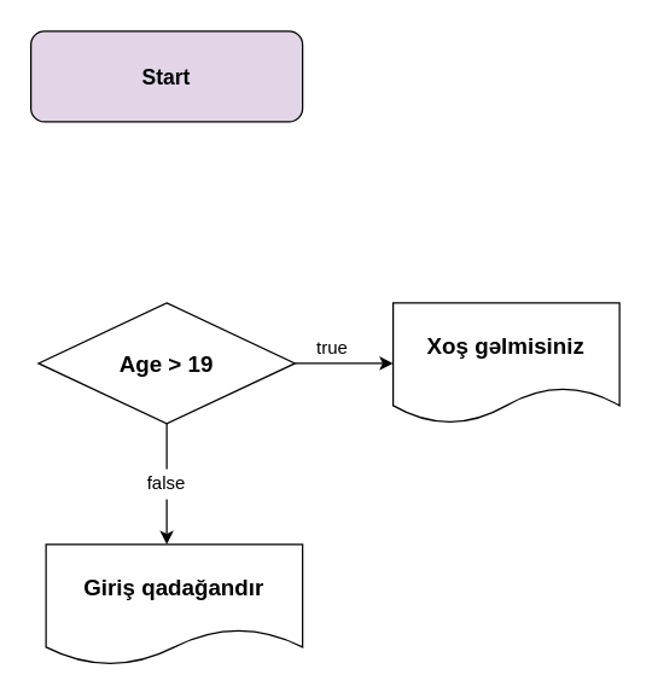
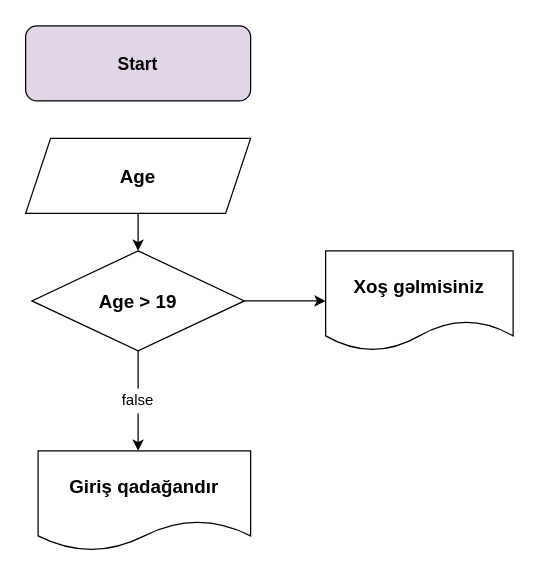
  <mxCell id="0" />
  <mxCell id="1" parent="0" />
  <mxCell id="2" value="&lt;font style=&quot;font-size: 14px&quot;&gt;&lt;b&gt;Start&lt;/b&gt;&lt;/font&gt;" style="rounded=1;whiteSpace=wrap;html=1;fontSize=15;fillColor=#e1d5e7;" vertex="1" parent="1"><mxGeometry x="20" y="20" width="180" height="60" as="geometry" /></mxCell>
+ <mxCell id="3" value="&lt;font style=&quot;font-size: 15px&quot;&gt;&lt;b&gt;Age&lt;/b&gt;&lt;/font&gt;" style="shape=parallelogram;perimeter=parallelogramPerimeter;whiteSpace=wrap;html=1;fixedSize=1;" vertex="1" parent="1"><mxGeometry x="20" y="110" width="180" height="60" as="geometry" /></mxCell>
  <mxCell id="4" value="&lt;font style=&quot;font-size: 15px&quot;&gt;&lt;b&gt;Age &amp;gt; 19&lt;/b&gt;&lt;/font&gt;" style="rhombus;whiteSpace=wrap;html=1;" vertex="1" parent="1"><mxGeometry x="25" y="200" width="170" height="80" as="geometry" /></mxCell>
+ <mxCell id="5" value="" style="endArrow=classic;html=1;exitX=0.5;exitY=1;exitDx=0;exitDy=0;entryX=0.5;entryY=0;entryDx=0;entryDy=0;" edge="1" parent="1" source="3" target="4"><mxGeometry width="50" height="50" relative="1" as="geometry"><mxPoint x="110" y="190" as="sourcePoint" /><mxPoint x="140" y="160" as="targetPoint" /></mxGeometry></mxCell>
  <mxCell id="6" value="" style="endArrow=classic;html=1;exitX=1;exitY=0.5;exitDx=0;exitDy=0;" edge="1" parent="1" source="4"><mxGeometry width="50" height="50" relative="1" as="geometry"><mxPoint x="110" y="190" as="sourcePoint" /><mxPoint x="260" y="240" as="targetPoint" /></mxGeometry></mxCell>
- <mxCell id="7" value="true" style="text;html=1;strokeColor=none;fillColor=none;align=center;verticalAlign=middle;whiteSpace=wrap;rounded=0;" vertex="1" parent="1"><mxGeometry x="200" y="220" width="40" height="20" as="geometry" /></mxCell>
  <mxCell id="8" value="&lt;b&gt;&lt;font style=&quot;font-size: 15px&quot;&gt;Xoş gəlmisiniz&lt;/font&gt;&lt;/b&gt;" style="shape=document;whiteSpace=wrap;html=1;boundedLbl=1;" vertex="1" parent="1"><mxGeometry x="260" y="200" width="150" height="80" as="geometry" /></mxCell>
  <mxCell id="9" value="false" style="text;html=1;strokeColor=none;fillColor=none;align=center;verticalAlign=middle;whiteSpace=wrap;rounded=0;" vertex="1" parent="1"><mxGeometry x="90" y="310" width="40" height="20" as="geometry" /></mxCell>
  <mxCell id="10" value="" style="endArrow=classic;html=1;exitX=0.5;exitY=1;exitDx=0;exitDy=0;" edge="1" parent="1" source="9"><mxGeometry width="50" height="50" relative="1" as="geometry"><mxPoint x="190" y="330" as="sourcePoint" /><mxPoint x="110" y="360" as="targetPoint" /></mxGeometry></mxCell>
  <mxCell id="11" value="" style="endArrow=none;html=1;entryX=0.5;entryY=1;entryDx=0;entryDy=0;exitX=0.5;exitY=0;exitDx=0;exitDy=0;" edge="1" parent="1" source="9" target="4"><mxGeometry width="50" height="50" relative="1" as="geometry"><mxPoint x="-110" y="320" as="sourcePoint" /><mxPoint x="-60" y="270" as="targetPoint" /></mxGeometry></mxCell>
  <mxCell id="12" value="&lt;b&gt;&lt;font style=&quot;font-size: 15px&quot;&gt;Giriş qadağandır&lt;/font&gt;&lt;/b&gt;" style="shape=document;whiteSpace=wrap;html=1;boundedLbl=1;" vertex="1" parent="1"><mxGeometry x="30" y="360" width="170" height="80" as="geometry" /></mxCell>
